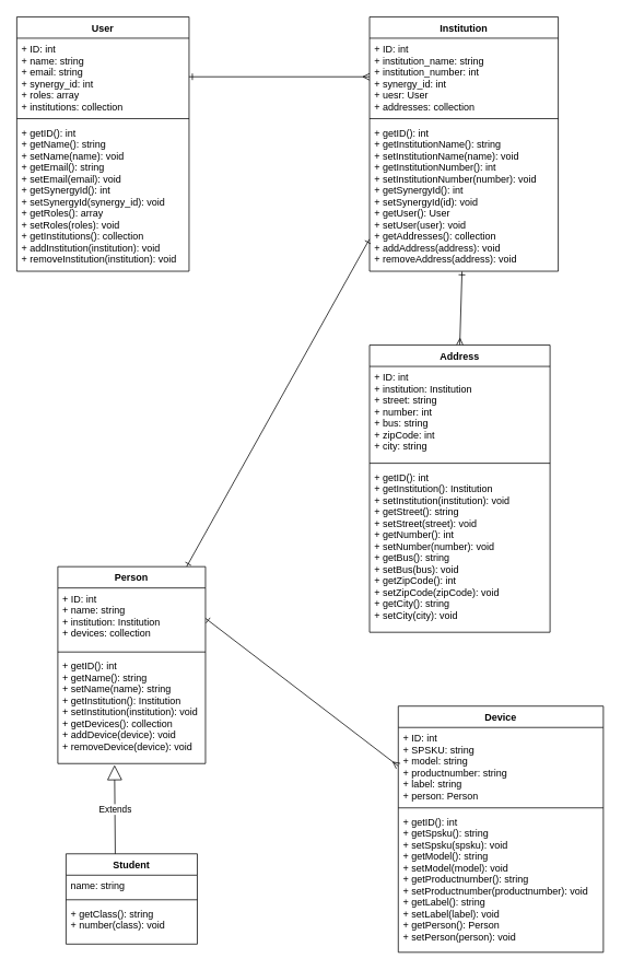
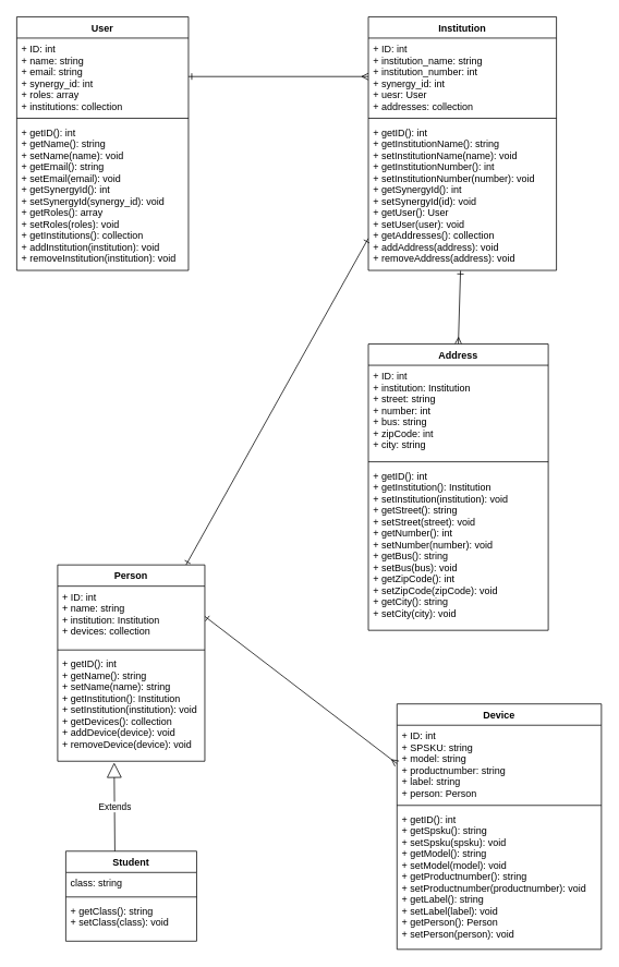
  <mxCell id="0" />
  <mxCell id="1" parent="0" />
  <mxCell id="2" value="User" style="swimlane;fontStyle=1;align=center;verticalAlign=top;childLayout=stackLayout;horizontal=1;startSize=26;horizontalStack=0;resizeParent=1;resizeParentMax=0;resizeLast=0;collapsible=1;marginBottom=0;" vertex="1" parent="1"><mxGeometry x="20" y="20" width="210" height="310" as="geometry" /></mxCell>
  <mxCell id="3" value="+ ID: int&#10;+ name: string&#10;+ email: string&#10;+ synergy_id: int&#10;+ roles: array&#10;+ institutions: collection" style="text;strokeColor=none;fillColor=none;align=left;verticalAlign=top;spacingLeft=4;spacingRight=4;overflow=hidden;rotatable=0;points=[[0,0.5],[1,0.5]];portConstraint=eastwest;" vertex="1" parent="2"><mxGeometry y="26" width="210" height="94" as="geometry" /></mxCell>
  <mxCell id="4" value="" style="line;strokeWidth=1;fillColor=none;align=left;verticalAlign=middle;spacingTop=-1;spacingLeft=3;spacingRight=3;rotatable=0;labelPosition=right;points=[];portConstraint=eastwest;" vertex="1" parent="2"><mxGeometry y="120" width="210" height="8" as="geometry" /></mxCell>
  <mxCell id="5" value="+ getID(): int&#10;+ getName(): string&#10;+ setName(name): void&#10;+ getEmail(): string&#10;+ setEmail(email): void&#10;+ getSynergyId(): int&#10;+ setSynergyId(synergy_id): void&#10;+ getRoles(): array&#10;+ setRoles(roles): void&#10;+ getInstitutions(): collection&#10;+ addInstitution(institution): void&#10;+ removeInstitution(institution): void" style="text;strokeColor=none;fillColor=none;align=left;verticalAlign=top;spacingLeft=4;spacingRight=4;overflow=hidden;rotatable=0;points=[[0,0.5],[1,0.5]];portConstraint=eastwest;" vertex="1" parent="2"><mxGeometry y="128" width="210" height="182" as="geometry" /></mxCell>
  <mxCell id="6" value="Institution" style="swimlane;fontStyle=1;align=center;verticalAlign=top;childLayout=stackLayout;horizontal=1;startSize=26;horizontalStack=0;resizeParent=1;resizeParentMax=0;resizeLast=0;collapsible=1;marginBottom=0;" vertex="1" parent="1"><mxGeometry x="450" y="20" width="230" height="310" as="geometry" /></mxCell>
  <mxCell id="7" value="+ ID: int&#10;+ institution_name: string&#10;+ institution_number: int&#10;+ synergy_id: int&#10;+ uesr: User&#10;+ addresses: collection" style="text;strokeColor=none;fillColor=none;align=left;verticalAlign=top;spacingLeft=4;spacingRight=4;overflow=hidden;rotatable=0;points=[[0,0.5],[1,0.5]];portConstraint=eastwest;" vertex="1" parent="6"><mxGeometry y="26" width="230" height="94" as="geometry" /></mxCell>
  <mxCell id="8" value="" style="line;strokeWidth=1;fillColor=none;align=left;verticalAlign=middle;spacingTop=-1;spacingLeft=3;spacingRight=3;rotatable=0;labelPosition=right;points=[];portConstraint=eastwest;" vertex="1" parent="6"><mxGeometry y="120" width="230" height="8" as="geometry" /></mxCell>
  <mxCell id="9" value="+ getID(): int&#10;+ getInstitutionName(): string&#10;+ setInstitutionName(name): void&#10;+ getInstitutionNumber(): int&#10;+ setInstitutionNumber(number): void&#10;+ getSynergyId(): int&#10;+ setSynergyId(id): void&#10;+ getUser(): User&#10;+ setUser(user): void&#10;+ getAddresses(): collection&#10;+ addAddress(address): void&#10;+ removeAddress(address): void" style="text;strokeColor=none;fillColor=none;align=left;verticalAlign=top;spacingLeft=4;spacingRight=4;overflow=hidden;rotatable=0;points=[[0,0.5],[1,0.5]];portConstraint=eastwest;" vertex="1" parent="6"><mxGeometry y="128" width="230" height="182" as="geometry" /></mxCell>
  <mxCell id="10" style="rounded=0;orthogonalLoop=1;jettySize=auto;html=1;exitX=0.5;exitY=0;exitDx=0;exitDy=0;entryX=0.49;entryY=1.002;entryDx=0;entryDy=0;entryPerimeter=0;startArrow=ERmany;startFill=0;endArrow=ERone;endFill=0;" edge="1" parent="1" source="11" target="9"><mxGeometry relative="1" as="geometry" /></mxCell>
  <mxCell id="11" value="Address" style="swimlane;fontStyle=1;align=center;verticalAlign=top;childLayout=stackLayout;horizontal=1;startSize=26;horizontalStack=0;resizeParent=1;resizeParentMax=0;resizeLast=0;collapsible=1;marginBottom=0;" vertex="1" parent="1"><mxGeometry x="450" y="420" width="220" height="350" as="geometry" /></mxCell>
  <mxCell id="12" value="+ ID: int&#10;+ institution: Institution&#10;+ street: string&#10;+ number: int&#10;+ bus: string&#10;+ zipCode: int&#10;+ city: string" style="text;strokeColor=none;fillColor=none;align=left;verticalAlign=top;spacingLeft=4;spacingRight=4;overflow=hidden;rotatable=0;points=[[0,0.5],[1,0.5]];portConstraint=eastwest;" vertex="1" parent="11"><mxGeometry y="26" width="220" height="114" as="geometry" /></mxCell>
  <mxCell id="13" value="" style="line;strokeWidth=1;fillColor=none;align=left;verticalAlign=middle;spacingTop=-1;spacingLeft=3;spacingRight=3;rotatable=0;labelPosition=right;points=[];portConstraint=eastwest;" vertex="1" parent="11"><mxGeometry y="140" width="220" height="8" as="geometry" /></mxCell>
  <mxCell id="14" value="+ getID(): int&#10;+ getInstitution(): Institution&#10;+ setInstitution(institution): void&#10;+ getStreet(): string&#10;+ setStreet(street): void&#10;+ getNumber(): int&#10;+ setNumber(number): void&#10;+ getBus(): string&#10;+ setBus(bus): void&#10;+ getZipCode(): int&#10;+ setZipCode(zipCode): void&#10;+ getCity(): string&#10;+ setCity(city): void" style="text;strokeColor=none;fillColor=none;align=left;verticalAlign=top;spacingLeft=4;spacingRight=4;overflow=hidden;rotatable=0;points=[[0,0.5],[1,0.5]];portConstraint=eastwest;" vertex="1" parent="11"><mxGeometry y="148" width="220" height="202" as="geometry" /></mxCell>
  <mxCell id="15" style="edgeStyle=orthogonalEdgeStyle;rounded=0;orthogonalLoop=1;jettySize=auto;html=1;exitX=0;exitY=0.5;exitDx=0;exitDy=0;entryX=1;entryY=0.5;entryDx=0;entryDy=0;startArrow=ERmany;startFill=0;endArrow=ERone;endFill=0;" edge="1" parent="1" source="7" target="3"><mxGeometry relative="1" as="geometry" /></mxCell>
  <mxCell id="16" style="edgeStyle=none;rounded=0;orthogonalLoop=1;jettySize=auto;html=1;entryX=-0.001;entryY=0.786;entryDx=0;entryDy=0;entryPerimeter=0;startArrow=ERone;startFill=0;endArrow=ERone;endFill=0;" edge="1" parent="1" source="17" target="9"><mxGeometry relative="1" as="geometry" /></mxCell>
  <mxCell id="17" value="Person" style="swimlane;fontStyle=1;align=center;verticalAlign=top;childLayout=stackLayout;horizontal=1;startSize=26;horizontalStack=0;resizeParent=1;resizeParentMax=0;resizeLast=0;collapsible=1;marginBottom=0;" vertex="1" parent="1"><mxGeometry x="70" y="690" width="180" height="240" as="geometry" /></mxCell>
  <mxCell id="18" value="+ ID: int&#10;+ name: string&#10;+ institution: Institution&#10;+ devices: collection" style="text;strokeColor=none;fillColor=none;align=left;verticalAlign=top;spacingLeft=4;spacingRight=4;overflow=hidden;rotatable=0;points=[[0,0.5],[1,0.5]];portConstraint=eastwest;" vertex="1" parent="17"><mxGeometry y="26" width="180" height="74" as="geometry" /></mxCell>
  <mxCell id="19" value="" style="line;strokeWidth=1;fillColor=none;align=left;verticalAlign=middle;spacingTop=-1;spacingLeft=3;spacingRight=3;rotatable=0;labelPosition=right;points=[];portConstraint=eastwest;" vertex="1" parent="17"><mxGeometry y="100" width="180" height="8" as="geometry" /></mxCell>
  <mxCell id="20" value="+ getID(): int&#10;+ getName(): string&#10;+ setName(name): string&#10;+ getInstitution(): Institution&#10;+ setInstitution(institution): void&#10;+ getDevices(): collection&#10;+ addDevice(device): void&#10;+ removeDevice(device): void" style="text;strokeColor=none;fillColor=none;align=left;verticalAlign=top;spacingLeft=4;spacingRight=4;overflow=hidden;rotatable=0;points=[[0,0.5],[1,0.5]];portConstraint=eastwest;" vertex="1" parent="17"><mxGeometry y="108" width="180" height="132" as="geometry" /></mxCell>
  <mxCell id="21" value="Student" style="swimlane;fontStyle=1;align=center;verticalAlign=top;childLayout=stackLayout;horizontal=1;startSize=26;horizontalStack=0;resizeParent=1;resizeParentMax=0;resizeLast=0;collapsible=1;marginBottom=0;" vertex="1" parent="1"><mxGeometry x="80" y="1040" width="160" height="110" as="geometry" /></mxCell>
- <mxCell id="22" value="name: string" style="text;strokeColor=none;fillColor=none;align=left;verticalAlign=top;spacingLeft=4;spacingRight=4;overflow=hidden;rotatable=0;points=[[0,0.5],[1,0.5]];portConstraint=eastwest;" vertex="1" parent="21"><mxGeometry y="26" width="160" height="26" as="geometry" /></mxCell>
+ <mxCell id="22" value="class: string" style="text;strokeColor=none;fillColor=none;align=left;verticalAlign=top;spacingLeft=4;spacingRight=4;overflow=hidden;rotatable=0;points=[[0,0.5],[1,0.5]];portConstraint=eastwest;" vertex="1" parent="21"><mxGeometry y="26" width="160" height="26" as="geometry" /></mxCell>
  <mxCell id="23" value="" style="line;strokeWidth=1;fillColor=none;align=left;verticalAlign=middle;spacingTop=-1;spacingLeft=3;spacingRight=3;rotatable=0;labelPosition=right;points=[];portConstraint=eastwest;" vertex="1" parent="21"><mxGeometry y="52" width="160" height="8" as="geometry" /></mxCell>
- <mxCell id="24" value="+ getClass(): string&#10;+ number(class): void" style="text;strokeColor=none;fillColor=none;align=left;verticalAlign=top;spacingLeft=4;spacingRight=4;overflow=hidden;rotatable=0;points=[[0,0.5],[1,0.5]];portConstraint=eastwest;" vertex="1" parent="21"><mxGeometry y="60" width="160" height="50" as="geometry" /></mxCell>
+ <mxCell id="24" value="+ getClass(): string&#10;+ setClass(class): void" style="text;strokeColor=none;fillColor=none;align=left;verticalAlign=top;spacingLeft=4;spacingRight=4;overflow=hidden;rotatable=0;points=[[0,0.5],[1,0.5]];portConstraint=eastwest;" vertex="1" parent="21"><mxGeometry y="60" width="160" height="50" as="geometry" /></mxCell>
  <mxCell id="25" value="Extends" style="endArrow=block;endSize=16;endFill=0;html=1;exitX=0.375;exitY=0;exitDx=0;exitDy=0;exitPerimeter=0;entryX=0.384;entryY=1.013;entryDx=0;entryDy=0;entryPerimeter=0;" edge="1" parent="1" source="21" target="20"><mxGeometry width="160" relative="1" as="geometry"><mxPoint x="130" y="1030" as="sourcePoint" /><mxPoint x="290" y="1030" as="targetPoint" /></mxGeometry></mxCell>
  <mxCell id="26" value="Device" style="swimlane;fontStyle=1;align=center;verticalAlign=top;childLayout=stackLayout;horizontal=1;startSize=26;horizontalStack=0;resizeParent=1;resizeParentMax=0;resizeLast=0;collapsible=1;marginBottom=0;" vertex="1" parent="1"><mxGeometry x="485" y="860" width="250" height="300" as="geometry" /></mxCell>
  <mxCell id="27" value="+ ID: int&#10;+ SPSKU: string&#10;+ model: string&#10;+ productnumber: string&#10;+ label: string&#10;+ person: Person" style="text;strokeColor=none;fillColor=none;align=left;verticalAlign=top;spacingLeft=4;spacingRight=4;overflow=hidden;rotatable=0;points=[[0,0.5],[1,0.5]];portConstraint=eastwest;" vertex="1" parent="26"><mxGeometry y="26" width="250" height="94" as="geometry" /></mxCell>
  <mxCell id="28" value="" style="line;strokeWidth=1;fillColor=none;align=left;verticalAlign=middle;spacingTop=-1;spacingLeft=3;spacingRight=3;rotatable=0;labelPosition=right;points=[];portConstraint=eastwest;" vertex="1" parent="26"><mxGeometry y="120" width="250" height="8" as="geometry" /></mxCell>
  <mxCell id="29" value="+ getID(): int&#10;+ getSpsku(): string&#10;+ setSpsku(spsku): void&#10;+ getModel(): string&#10;+ setModel(model): void&#10;+ getProductnumber(): string&#10;+ setProductnumber(productnumber): void&#10;+ getLabel(): string&#10;+ setLabel(label): void&#10;+ getPerson(): Person&#10;+ setPerson(person): void" style="text;strokeColor=none;fillColor=none;align=left;verticalAlign=top;spacingLeft=4;spacingRight=4;overflow=hidden;rotatable=0;points=[[0,0.5],[1,0.5]];portConstraint=eastwest;" vertex="1" parent="26"><mxGeometry y="128" width="250" height="172" as="geometry" /></mxCell>
  <mxCell id="30" style="edgeStyle=none;rounded=0;orthogonalLoop=1;jettySize=auto;html=1;entryX=0;entryY=0.5;entryDx=0;entryDy=0;startArrow=ERone;startFill=0;endArrow=ERmany;endFill=0;exitX=1;exitY=0.5;exitDx=0;exitDy=0;" edge="1" parent="1" source="18" target="27"><mxGeometry relative="1" as="geometry" /></mxCell>
